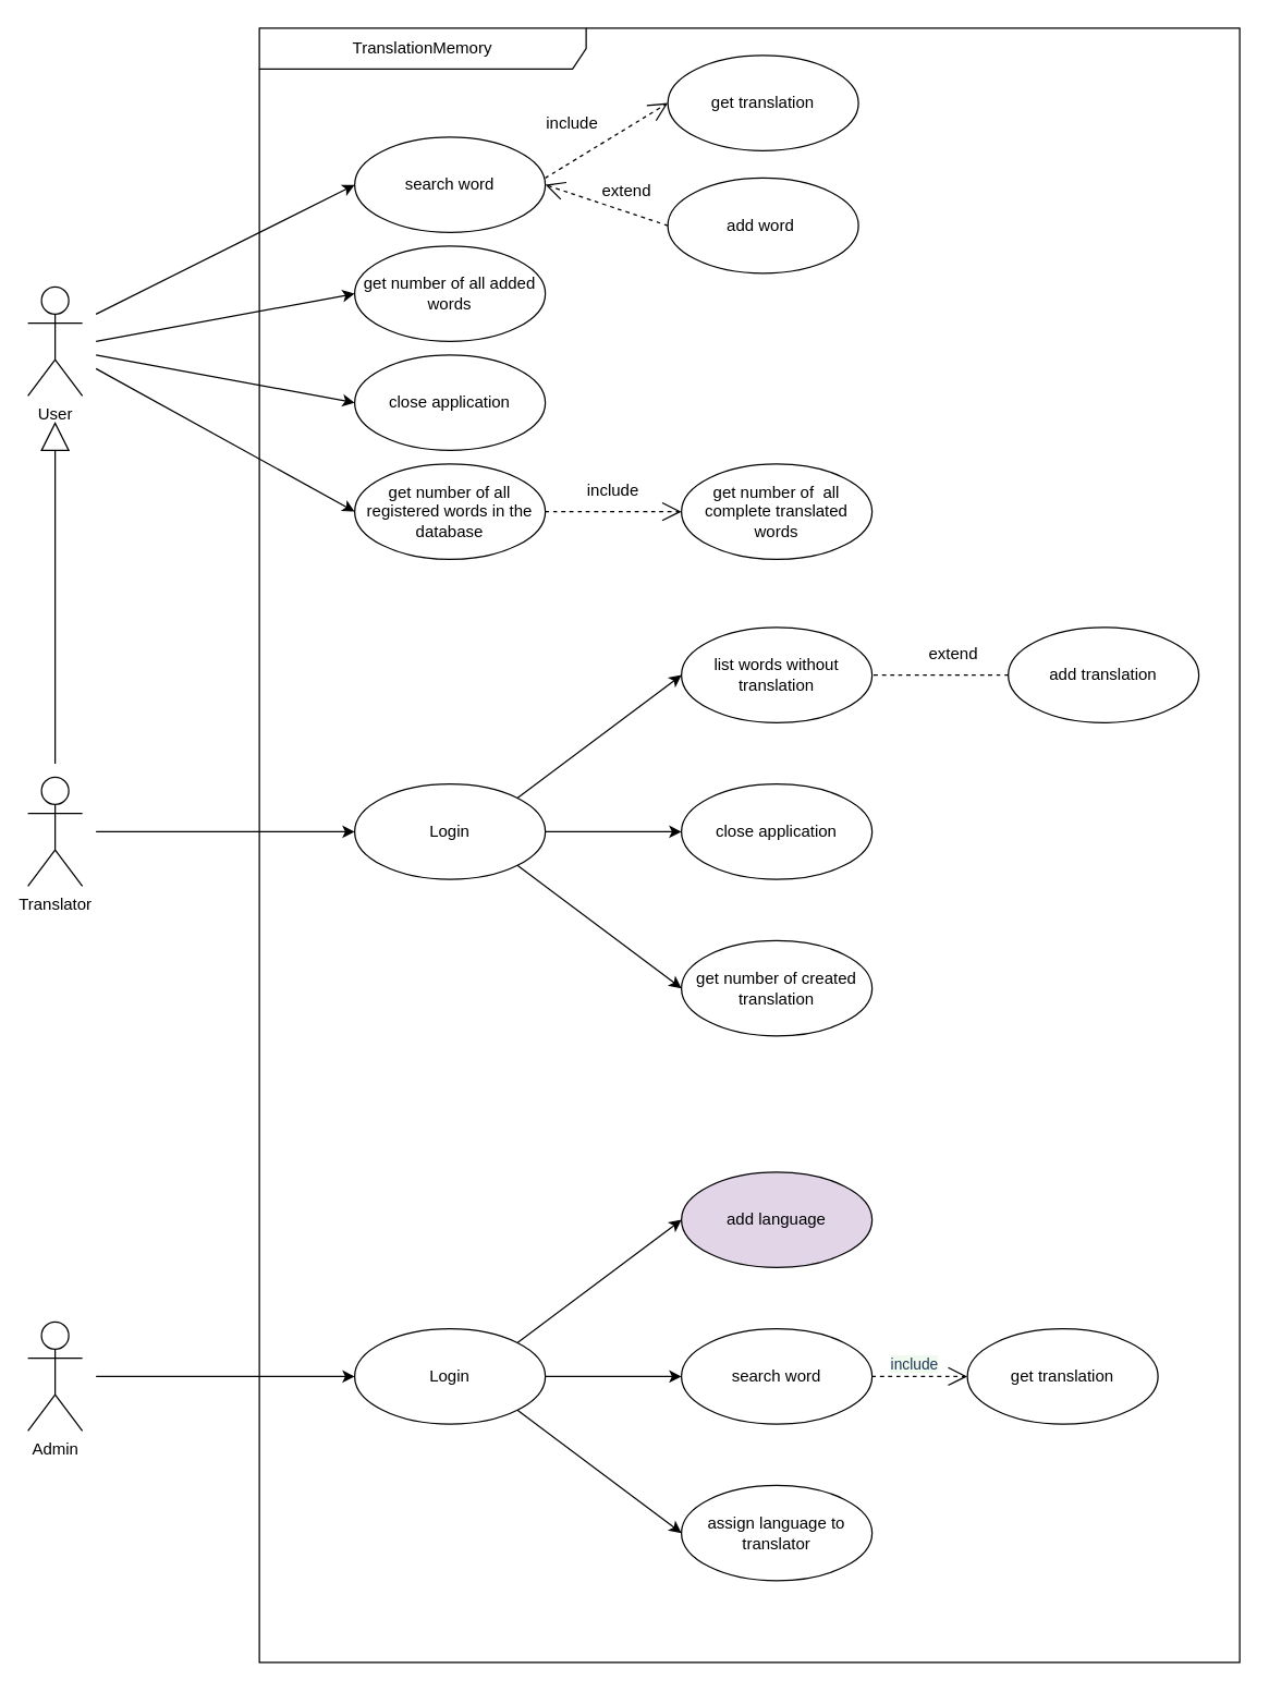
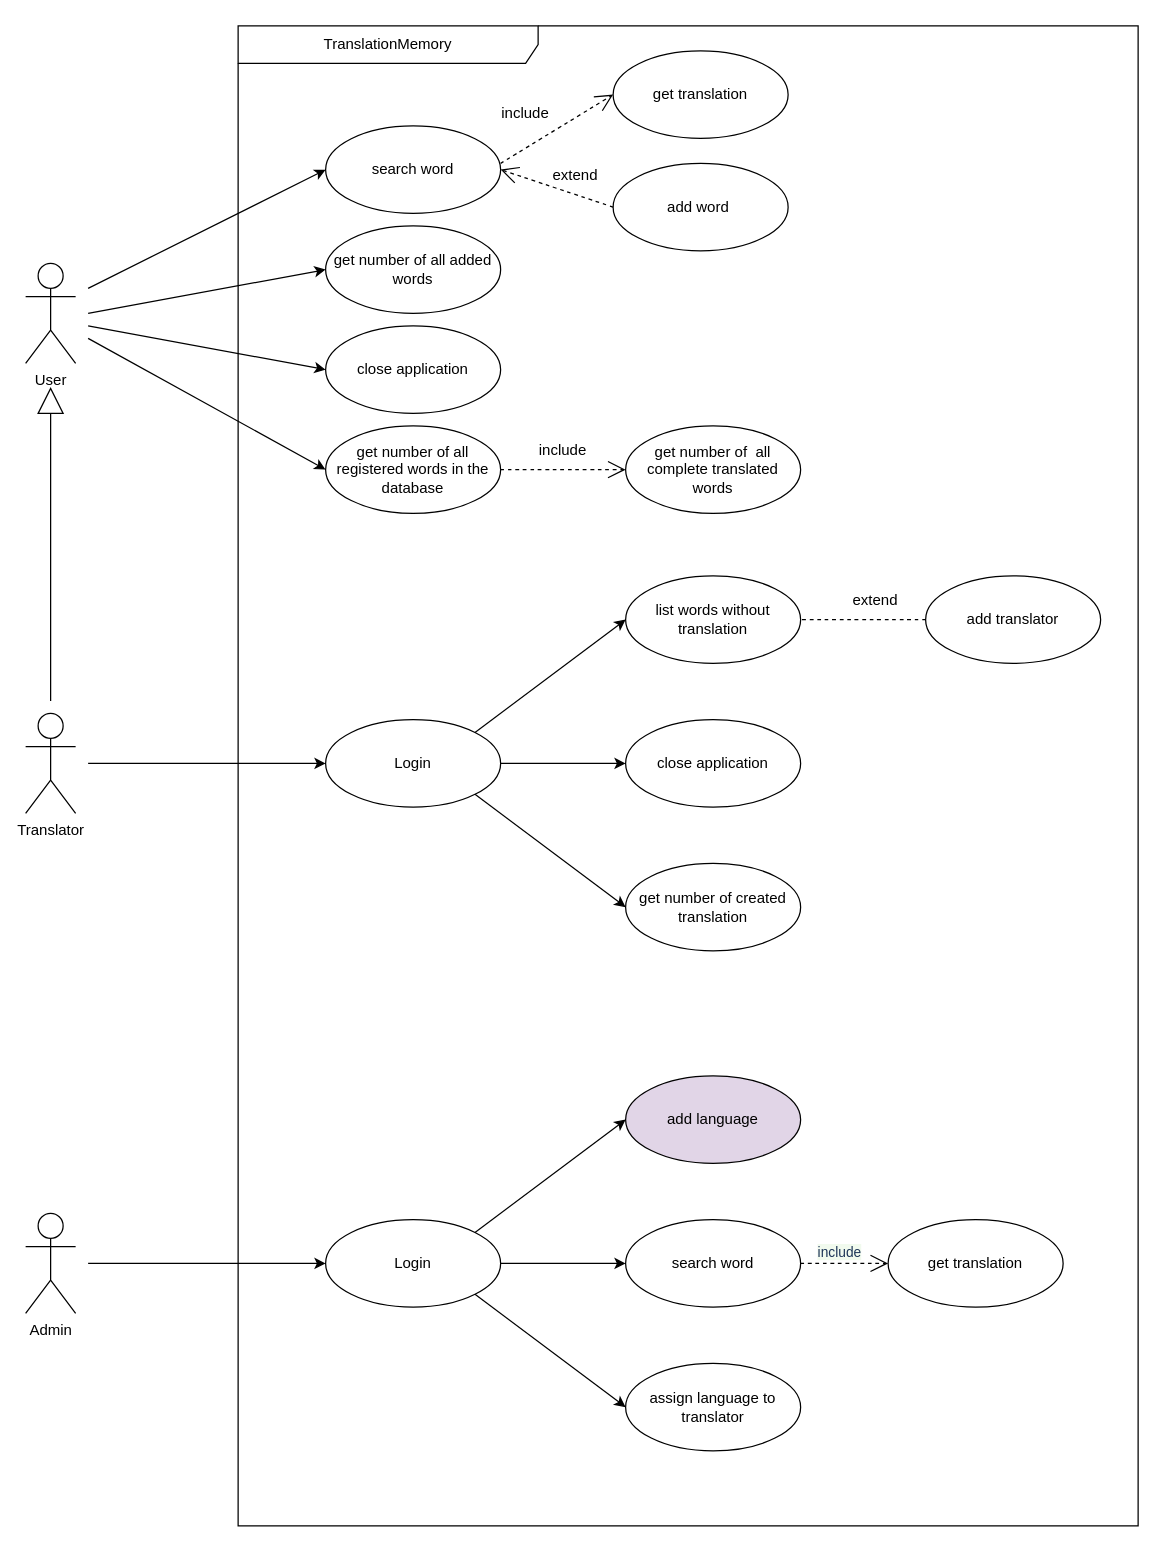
  <mxCell id="0" />
  <mxCell id="1" parent="0" />
  <mxCell id="2" value="TranslationMemory" style="shape=umlFrame;whiteSpace=wrap;html=1;width=240;height=30;" parent="1" vertex="1"><mxGeometry x="190" y="20" width="720" height="1200" as="geometry" /></mxCell>
  <mxCell id="3" value="User" style="shape=umlActor;verticalLabelPosition=bottom;verticalAlign=top;html=1;outlineConnect=0;" parent="1" vertex="1"><mxGeometry x="20" y="210" width="40" height="80" as="geometry" /></mxCell>
  <mxCell id="4" value="Translator" style="shape=umlActor;verticalLabelPosition=bottom;verticalAlign=top;html=1;outlineConnect=0;" parent="1" vertex="1"><mxGeometry x="20" y="570" width="40" height="80" as="geometry" /></mxCell>
  <mxCell id="5" value="Admin" style="shape=umlActor;verticalLabelPosition=bottom;verticalAlign=top;html=1;outlineConnect=0;" parent="1" vertex="1"><mxGeometry x="20" y="970" width="40" height="80" as="geometry" /></mxCell>
  <mxCell id="6" value="search word" style="ellipse;whiteSpace=wrap;html=1;" parent="1" vertex="1"><mxGeometry x="260" y="100" width="140" height="70" as="geometry" /></mxCell>
  <mxCell id="7" value="add word&amp;nbsp;" style="ellipse;whiteSpace=wrap;html=1;" parent="1" vertex="1"><mxGeometry x="490" y="130" width="140" height="70" as="geometry" /></mxCell>
  <mxCell id="8" value="get number of all added words" style="ellipse;whiteSpace=wrap;html=1;" parent="1" vertex="1"><mxGeometry x="260" y="180" width="140" height="70" as="geometry" /></mxCell>
  <mxCell id="9" value="get number of all registered words in the database" style="ellipse;whiteSpace=wrap;html=1;" parent="1" vertex="1"><mxGeometry x="260" y="340" width="140" height="70" as="geometry" /></mxCell>
  <mxCell id="10" value="" style="endArrow=classic;html=1;entryX=0;entryY=0.5;entryDx=0;entryDy=0;" parent="1" target="6" edge="1"><mxGeometry width="50" height="50" relative="1" as="geometry"><mxPoint x="70" y="230" as="sourcePoint" /><mxPoint x="480" y="410" as="targetPoint" /></mxGeometry></mxCell>
  <mxCell id="11" value="" style="endArrow=classic;html=1;entryX=0;entryY=0.5;entryDx=0;entryDy=0;" parent="1" target="8" edge="1"><mxGeometry width="50" height="50" relative="1" as="geometry"><mxPoint x="70" y="250" as="sourcePoint" /><mxPoint x="170" y="260" as="targetPoint" /></mxGeometry></mxCell>
  <mxCell id="12" value="" style="endArrow=classic;html=1;entryX=0;entryY=0.5;entryDx=0;entryDy=0;" parent="1" target="9" edge="1"><mxGeometry width="50" height="50" relative="1" as="geometry"><mxPoint x="70" y="270" as="sourcePoint" /><mxPoint x="220" y="310" as="targetPoint" /></mxGeometry></mxCell>
  <mxCell id="13" value="list words without translation" style="ellipse;whiteSpace=wrap;html=1;" parent="1" vertex="1"><mxGeometry x="500" y="460" width="140" height="70" as="geometry" /></mxCell>
  <mxCell id="14" value="close application" style="ellipse;whiteSpace=wrap;html=1;" parent="1" vertex="1"><mxGeometry x="500" y="575" width="140" height="70" as="geometry" /></mxCell>
  <mxCell id="15" value="get number of created translation" style="ellipse;whiteSpace=wrap;html=1;" parent="1" vertex="1"><mxGeometry x="500" y="690" width="140" height="70" as="geometry" /></mxCell>
  <mxCell id="16" value="Login" style="ellipse;whiteSpace=wrap;html=1;" parent="1" vertex="1"><mxGeometry x="260" y="575" width="140" height="70" as="geometry" /></mxCell>
  <mxCell id="17" value="" style="endArrow=classic;html=1;strokeColor=#000000;entryX=0;entryY=0.5;entryDx=0;entryDy=0;" parent="1" target="16" edge="1"><mxGeometry width="50" height="50" relative="1" as="geometry"><mxPoint x="70" y="610" as="sourcePoint" /><mxPoint x="160" y="590" as="targetPoint" /></mxGeometry></mxCell>
  <mxCell id="18" value="" style="endArrow=classic;html=1;strokeColor=#000000;exitX=1;exitY=0;exitDx=0;exitDy=0;entryX=0;entryY=0.5;entryDx=0;entryDy=0;" parent="1" source="16" target="13" edge="1"><mxGeometry width="50" height="50" relative="1" as="geometry"><mxPoint x="400" y="700" as="sourcePoint" /><mxPoint x="450" y="650" as="targetPoint" /></mxGeometry></mxCell>
  <mxCell id="19" value="" style="endArrow=classic;html=1;strokeColor=#000000;exitX=1;exitY=0.5;exitDx=0;exitDy=0;entryX=0;entryY=0.5;entryDx=0;entryDy=0;" parent="1" source="16" target="14" edge="1"><mxGeometry width="50" height="50" relative="1" as="geometry"><mxPoint x="380" y="730" as="sourcePoint" /><mxPoint x="430" y="680" as="targetPoint" /></mxGeometry></mxCell>
  <mxCell id="20" value="" style="endArrow=classic;html=1;strokeColor=#000000;exitX=1;exitY=1;exitDx=0;exitDy=0;entryX=0;entryY=0.5;entryDx=0;entryDy=0;" parent="1" source="16" target="15" edge="1"><mxGeometry width="50" height="50" relative="1" as="geometry"><mxPoint x="370" y="750" as="sourcePoint" /><mxPoint x="420" y="700" as="targetPoint" /></mxGeometry></mxCell>
  <mxCell id="21" value="Login" style="ellipse;whiteSpace=wrap;html=1;" parent="1" vertex="1"><mxGeometry x="260" y="975" width="140" height="70" as="geometry" /></mxCell>
  <mxCell id="22" value="add language" style="ellipse;whiteSpace=wrap;html=1;fillColor=#e1d5e7;" parent="1" vertex="1"><mxGeometry x="500" y="860" width="140" height="70" as="geometry" /></mxCell>
  <mxCell id="23" value="search word" style="ellipse;whiteSpace=wrap;html=1;" parent="1" vertex="1"><mxGeometry x="500" y="975" width="140" height="70" as="geometry" /></mxCell>
  <mxCell id="24" value="get translation" style="ellipse;whiteSpace=wrap;html=1;" parent="1" vertex="1"><mxGeometry x="710" y="975" width="140" height="70" as="geometry" /></mxCell>
  <mxCell id="25" value="assign language to translator" style="ellipse;whiteSpace=wrap;html=1;" parent="1" vertex="1"><mxGeometry x="500" y="1090" width="140" height="70" as="geometry" /></mxCell>
  <mxCell id="26" value="" style="endArrow=classic;html=1;strokeColor=#000000;entryX=0;entryY=0.5;entryDx=0;entryDy=0;" parent="1" target="21" edge="1"><mxGeometry width="50" height="50" relative="1" as="geometry"><mxPoint x="70" y="1010" as="sourcePoint" /><mxPoint x="200" y="1030" as="targetPoint" /></mxGeometry></mxCell>
  <mxCell id="27" value="" style="endArrow=classic;html=1;strokeColor=#000000;exitX=1;exitY=0;exitDx=0;exitDy=0;entryX=0;entryY=0.5;entryDx=0;entryDy=0;" parent="1" source="21" target="22" edge="1"><mxGeometry width="50" height="50" relative="1" as="geometry"><mxPoint x="280" y="1150" as="sourcePoint" /><mxPoint x="330" y="1100" as="targetPoint" /></mxGeometry></mxCell>
  <mxCell id="28" value="" style="endArrow=classic;html=1;strokeColor=#000000;exitX=1;exitY=0.5;exitDx=0;exitDy=0;entryX=0;entryY=0.5;entryDx=0;entryDy=0;" parent="1" source="21" target="23" edge="1"><mxGeometry width="50" height="50" relative="1" as="geometry"><mxPoint x="300" y="1170" as="sourcePoint" /><mxPoint x="350" y="1120" as="targetPoint" /></mxGeometry></mxCell>
  <mxCell id="29" value="" style="endArrow=classic;html=1;strokeColor=#000000;exitX=1;exitY=1;exitDx=0;exitDy=0;entryX=0;entryY=0.5;entryDx=0;entryDy=0;" parent="1" source="21" target="25" edge="1"><mxGeometry width="50" height="50" relative="1" as="geometry"><mxPoint x="370" y="1130" as="sourcePoint" /><mxPoint x="420" y="1080" as="targetPoint" /></mxGeometry></mxCell>
  <mxCell id="30" value="" style="endArrow=open;endSize=12;dashed=1;html=1;exitX=1;exitY=0.5;exitDx=0;exitDy=0;curved=1;labelBackgroundColor=#F1FAEE;fontColor=#1D3557;" parent="1" source="23" edge="1"><mxGeometry width="160" relative="1" as="geometry"><mxPoint x="660" y="1009.5" as="sourcePoint" /><mxPoint x="710" y="1010" as="targetPoint" /><mxPoint as="offset" /><Array as="points" /></mxGeometry></mxCell>
  <mxCell id="31" value="include" style="edgeLabel;html=1;align=center;verticalAlign=middle;resizable=0;points=[];labelBackgroundColor=#F1FAEE;fontColor=#1D3557;" parent="1" vertex="1" connectable="0"><mxGeometry x="670" y="1000" as="geometry" /></mxCell>
  <mxCell id="32" value="get number of &amp;nbsp;all complete translated words" style="ellipse;whiteSpace=wrap;html=1;" vertex="1" parent="1"><mxGeometry x="500" y="340" width="140" height="70" as="geometry" /></mxCell>
  <mxCell id="33" value="" style="endArrow=none;html=1;" edge="1" parent="1"><mxGeometry width="50" height="50" relative="1" as="geometry"><mxPoint x="40" y="560" as="sourcePoint" /><mxPoint x="40" y="330" as="targetPoint" /></mxGeometry></mxCell>
  <mxCell id="34" value="" style="triangle;whiteSpace=wrap;html=1;direction=north;" vertex="1" parent="1"><mxGeometry x="30" y="310" width="20" height="20" as="geometry" /></mxCell>
  <mxCell id="35" value="close application" style="ellipse;whiteSpace=wrap;html=1;" vertex="1" parent="1"><mxGeometry x="260" y="260" width="140" height="70" as="geometry" /></mxCell>
  <mxCell id="36" value="" style="endArrow=classic;html=1;entryX=0;entryY=0.5;entryDx=0;entryDy=0;" edge="1" parent="1" target="35"><mxGeometry width="50" height="50" relative="1" as="geometry"><mxPoint x="70" y="260" as="sourcePoint" /><mxPoint x="170" y="340" as="targetPoint" /></mxGeometry></mxCell>
- <mxCell id="37" value="add translation" style="ellipse;whiteSpace=wrap;html=1;" vertex="1" parent="1"><mxGeometry x="740" y="460" width="140" height="70" as="geometry" /></mxCell>
+ <mxCell id="37" value="add translator" style="ellipse;whiteSpace=wrap;html=1;" vertex="1" parent="1"><mxGeometry x="740" y="460" width="140" height="70" as="geometry" /></mxCell>
  <mxCell id="38" value="get translation" style="ellipse;whiteSpace=wrap;html=1;" vertex="1" parent="1"><mxGeometry x="490" y="40" width="140" height="70" as="geometry" /></mxCell>
  <mxCell id="39" value="" style="endArrow=none;endSize=12;dashed=1;html=1;exitX=0;exitY=0.5;exitDx=0;exitDy=0;curved=1;labelBackgroundColor=#F1FAEE;fontColor=#1D3557;" edge="1" parent="1" source="37" target="13"><mxGeometry width="160" relative="1" as="geometry"><mxPoint x="730" y="494.5" as="sourcePoint" /><mxPoint x="660" y="494.5" as="targetPoint" /><mxPoint as="offset" /><Array as="points" /></mxGeometry></mxCell>
  <mxCell id="40" value="extend" style="text;html=1;strokeColor=none;fillColor=none;align=center;verticalAlign=middle;whiteSpace=wrap;rounded=0;" vertex="1" parent="1"><mxGeometry x="680" y="470" width="40" height="20" as="geometry" /></mxCell>
  <mxCell id="41" value="" style="endArrow=open;endSize=12;dashed=1;html=1;exitX=0;exitY=0.5;exitDx=0;exitDy=0;curved=1;labelBackgroundColor=#F1FAEE;fontColor=#1D3557;" edge="1" parent="1"><mxGeometry width="160" relative="1" as="geometry"><mxPoint x="400" y="375" as="sourcePoint" /><mxPoint x="500" y="375" as="targetPoint" /><mxPoint as="offset" /><Array as="points" /></mxGeometry></mxCell>
  <mxCell id="42" value="include" style="text;html=1;strokeColor=none;fillColor=none;align=center;verticalAlign=middle;whiteSpace=wrap;rounded=0;" vertex="1" parent="1"><mxGeometry x="430" y="350" width="40" height="20" as="geometry" /></mxCell>
  <mxCell id="43" value="" style="endArrow=open;endSize=12;dashed=1;html=1;exitX=0;exitY=0.5;exitDx=0;exitDy=0;curved=1;labelBackgroundColor=#F1FAEE;fontColor=#1D3557;entryX=1;entryY=0.5;entryDx=0;entryDy=0;" edge="1" parent="1" source="7" target="6"><mxGeometry width="160" relative="1" as="geometry"><mxPoint x="530" y="225" as="sourcePoint" /><mxPoint x="430" y="225" as="targetPoint" /><mxPoint as="offset" /><Array as="points" /></mxGeometry></mxCell>
  <mxCell id="44" value="extend" style="text;html=1;strokeColor=none;fillColor=none;align=center;verticalAlign=middle;whiteSpace=wrap;rounded=0;" vertex="1" parent="1"><mxGeometry x="440" y="130" width="40" height="20" as="geometry" /></mxCell>
  <mxCell id="45" value="" style="endArrow=open;endSize=12;dashed=1;html=1;curved=1;labelBackgroundColor=#F1FAEE;fontColor=#1D3557;entryX=0;entryY=0.5;entryDx=0;entryDy=0;" edge="1" parent="1" target="38"><mxGeometry width="160" relative="1" as="geometry"><mxPoint x="400" y="130" as="sourcePoint" /><mxPoint x="350" y="75" as="targetPoint" /><mxPoint as="offset" /><Array as="points" /></mxGeometry></mxCell>
  <mxCell id="46" value="include" style="text;html=1;strokeColor=none;fillColor=none;align=center;verticalAlign=middle;whiteSpace=wrap;rounded=0;" vertex="1" parent="1"><mxGeometry x="400" y="80" width="40" height="20" as="geometry" /></mxCell>
